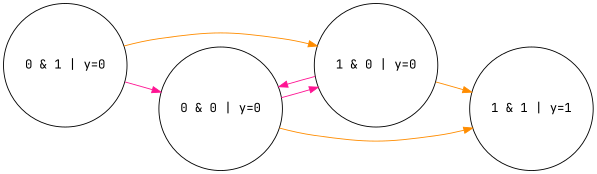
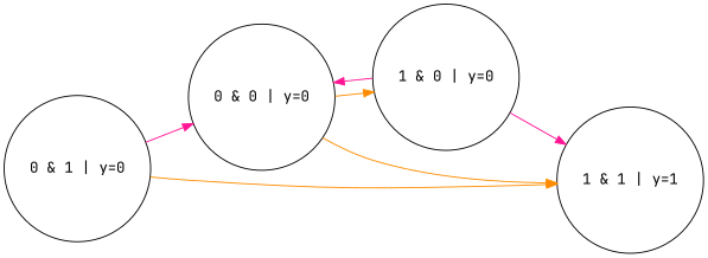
  digraph {
    fontname="JetBrains Mono"
    rankdir=LR
    node [fontname="JetBrains Mono" shape=circle]
    edge [color=darkorange fontname="JetBrains Mono"]
    n1 [label="0 & 0 | y=0"]
    n2 [label="1 & 0 | y=0"]
    n3 [label="1 & 1 | y=1"]
    n4 [label="0 & 1 | y=0"]
-   n1 -> n2 [color=deeppink]
+   n1 -> n2
    n1 -> n3
    n2 -> n1 [color=deeppink]
-   n2 -> n3
+   n2 -> n3 [color=deeppink]
    n4 -> n1 [color=deeppink]
-   n4 -> n2
+   n4 -> n3
  }
